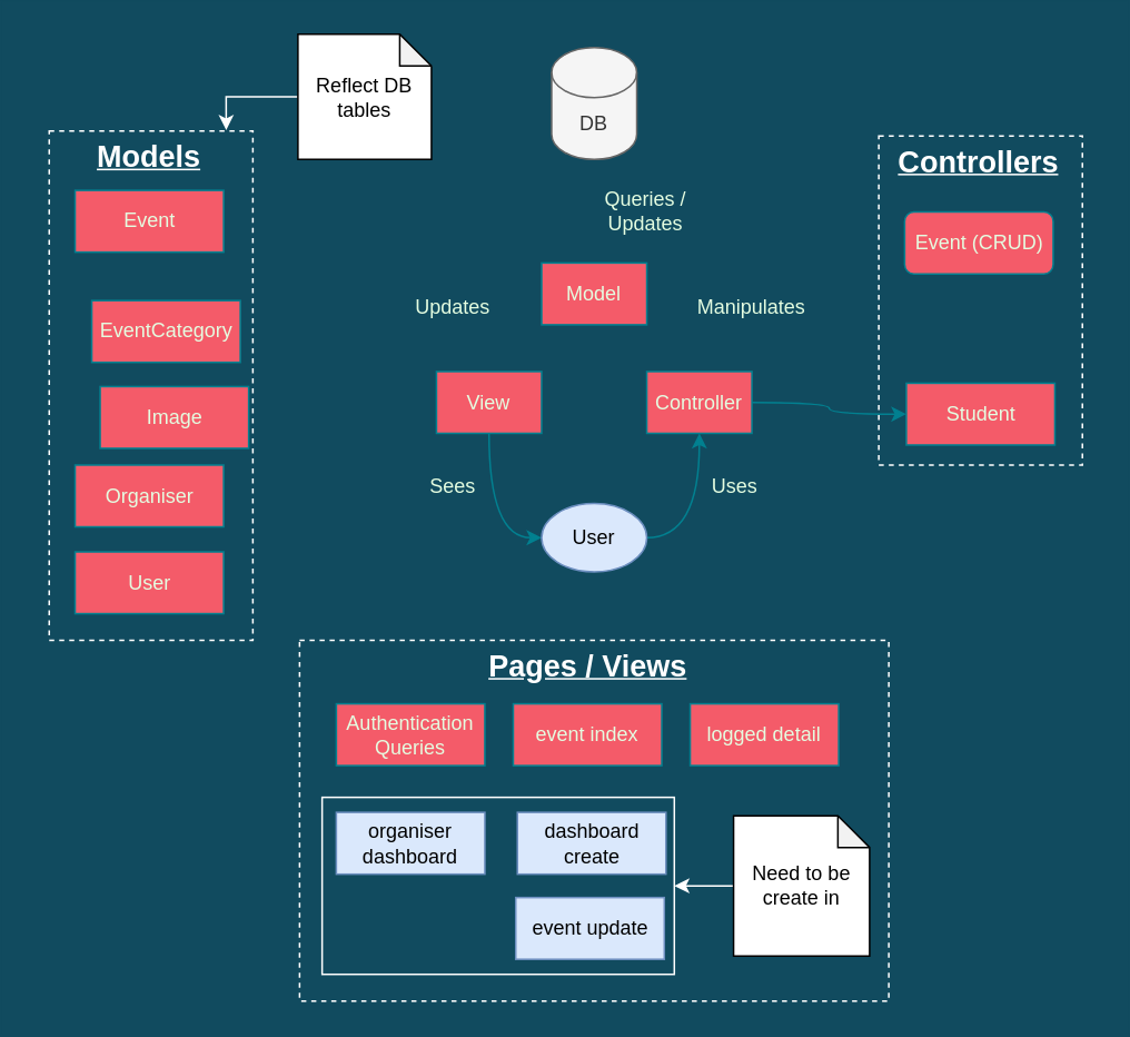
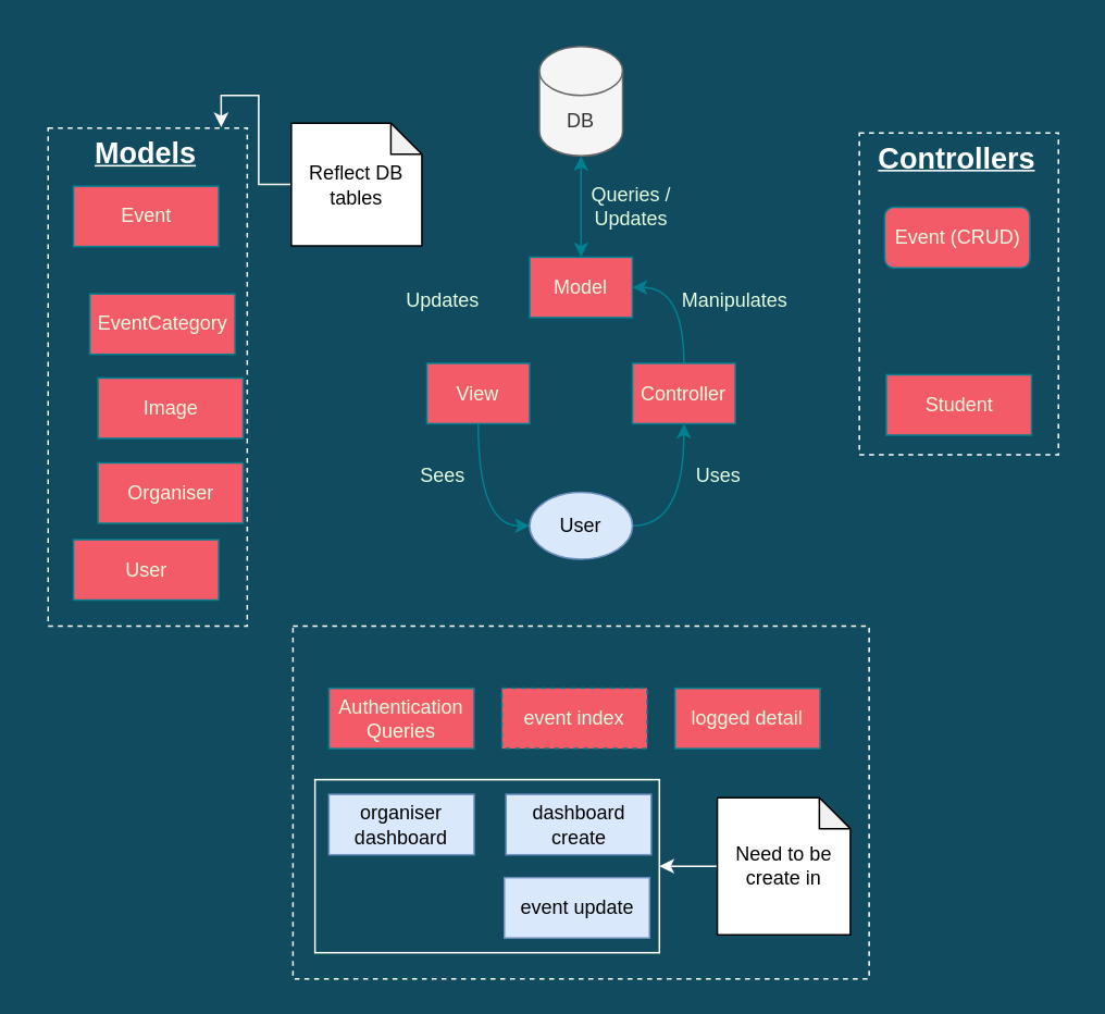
  <mxCell id="0" />
  <mxCell id="1" parent="0" />
  <mxCell id="2" value="" style="rounded=0;whiteSpace=wrap;html=1;fillColor=none;strokeColor=#FFFFFF;dashed=1;" parent="1" vertex="1"><mxGeometry x="179" y="383" width="353" height="216" as="geometry" /></mxCell>
  <mxCell id="3" value="" style="rounded=0;whiteSpace=wrap;html=1;fillColor=none;strokeColor=#FFFFFF;dashed=1;" parent="1" vertex="1"><mxGeometry x="526" y="81" width="122" height="197" as="geometry" /></mxCell>
+ <mxCell id="4" style="edgeStyle=orthogonalEdgeStyle;curved=1;rounded=0;orthogonalLoop=1;jettySize=auto;html=1;entryX=0.5;entryY=1;entryDx=0;entryDy=0;entryPerimeter=0;startArrow=classic;startFill=1;strokeColor=#028090;fontColor=#E4FDE1;labelBackgroundColor=#114B5F;" parent="1" source="5" target="12" edge="1"><mxGeometry relative="1" as="geometry" /></mxCell>
  <mxCell id="5" value="Model" style="rounded=0;whiteSpace=wrap;html=1;fillColor=#F45B69;strokeColor=#028090;fontColor=#E4FDE1;" parent="1" vertex="1"><mxGeometry x="324" y="157" width="63" height="37" as="geometry" /></mxCell>
  <mxCell id="6" style="edgeStyle=orthogonalEdgeStyle;curved=1;rounded=0;orthogonalLoop=1;jettySize=auto;html=1;entryX=0;entryY=0.5;entryDx=0;entryDy=0;strokeColor=#028090;fontColor=#E4FDE1;labelBackgroundColor=#114B5F;" parent="1" source="7" target="11" edge="1"><mxGeometry relative="1" as="geometry" /></mxCell>
  <mxCell id="7" value="View" style="rounded=0;whiteSpace=wrap;html=1;fillColor=#F45B69;strokeColor=#028090;fontColor=#E4FDE1;" parent="1" vertex="1"><mxGeometry x="261" y="222" width="63" height="37" as="geometry" /></mxCell>
- <mxCell id="8" style="edgeStyle=orthogonalEdgeStyle;rounded=0;orthogonalLoop=1;jettySize=auto;html=1;elbow=vertical;curved=1;strokeColor=#028090;fontColor=#E4FDE1;labelBackgroundColor=#114B5F;" parent="1" source="9" target="30" edge="1"><mxGeometry relative="1" as="geometry" /></mxCell>
+ <mxCell id="8" style="edgeStyle=orthogonalEdgeStyle;rounded=0;orthogonalLoop=1;jettySize=auto;html=1;entryX=1;entryY=0.5;entryDx=0;entryDy=0;elbow=vertical;curved=1;strokeColor=#028090;fontColor=#E4FDE1;labelBackgroundColor=#114B5F;" parent="1" source="9" target="5" edge="1"><mxGeometry relative="1" as="geometry" /></mxCell>
  <mxCell id="9" value="Controller" style="rounded=0;whiteSpace=wrap;html=1;fillColor=#F45B69;strokeColor=#028090;fontColor=#E4FDE1;" parent="1" vertex="1"><mxGeometry x="387" y="222" width="63" height="37" as="geometry" /></mxCell>
  <mxCell id="10" style="edgeStyle=orthogonalEdgeStyle;curved=1;rounded=0;orthogonalLoop=1;jettySize=auto;html=1;entryX=0.5;entryY=1;entryDx=0;entryDy=0;exitX=1;exitY=0.5;exitDx=0;exitDy=0;strokeColor=#028090;fontColor=#E4FDE1;labelBackgroundColor=#114B5F;" parent="1" source="11" target="9" edge="1"><mxGeometry relative="1" as="geometry" /></mxCell>
  <mxCell id="11" value="User" style="ellipse;whiteSpace=wrap;html=1;fillColor=#dae8fc;strokeColor=#6c8ebf;" parent="1" vertex="1"><mxGeometry x="324" y="301" width="63" height="41" as="geometry" /></mxCell>
  <mxCell id="12" value="DB" style="shape=cylinder3;whiteSpace=wrap;html=1;boundedLbl=1;backgroundOutline=1;size=15;fillColor=#f5f5f5;strokeColor=#666666;fontColor=#333333;" parent="1" vertex="1"><mxGeometry x="330" y="28" width="51" height="67" as="geometry" /></mxCell>
  <mxCell id="13" value="Manipulates" style="text;html=1;strokeColor=none;fillColor=none;align=center;verticalAlign=middle;whiteSpace=wrap;rounded=0;sketch=0;fontColor=#E4FDE1;" parent="1" vertex="1"><mxGeometry x="430" y="174" width="40" height="20" as="geometry" /></mxCell>
  <mxCell id="14" value="Updates" style="text;html=1;strokeColor=none;fillColor=none;align=center;verticalAlign=middle;whiteSpace=wrap;rounded=0;sketch=0;fontColor=#E4FDE1;" parent="1" vertex="1"><mxGeometry x="251" y="174" width="40" height="20" as="geometry" /></mxCell>
  <mxCell id="15" value="Sees" style="text;html=1;strokeColor=none;fillColor=none;align=center;verticalAlign=middle;whiteSpace=wrap;rounded=0;sketch=0;fontColor=#E4FDE1;" parent="1" vertex="1"><mxGeometry x="251" y="281" width="40" height="20" as="geometry" /></mxCell>
  <mxCell id="16" value="Uses" style="text;html=1;strokeColor=none;fillColor=none;align=center;verticalAlign=middle;whiteSpace=wrap;rounded=0;sketch=0;fontColor=#E4FDE1;" parent="1" vertex="1"><mxGeometry x="420" y="281" width="40" height="20" as="geometry" /></mxCell>
  <mxCell id="17" value="Queries / Updates" style="text;html=1;strokeColor=none;fillColor=none;align=center;verticalAlign=middle;whiteSpace=wrap;rounded=0;sketch=0;fontColor=#E4FDE1;" parent="1" vertex="1"><mxGeometry x="339" y="116" width="95" height="20" as="geometry" /></mxCell>
- <mxCell id="18" value="&lt;font color=&quot;#ffffff&quot; size=&quot;1&quot;&gt;&lt;b style=&quot;font-size: 18px&quot;&gt;&lt;u&gt;Pages / Views&lt;/u&gt;&lt;/b&gt;&lt;/font&gt;" style="text;html=1;align=center;verticalAlign=middle;whiteSpace=wrap;rounded=0;" parent="1" vertex="1"><mxGeometry x="283" y="389" width="138" height="20" as="geometry" /></mxCell>
  <mxCell id="19" value="Authentication Queries" style="rounded=0;whiteSpace=wrap;html=1;fillColor=#F45B69;strokeColor=#028090;fontColor=#E4FDE1;" parent="1" vertex="1"><mxGeometry x="201" y="421" width="89" height="37" as="geometry" /></mxCell>
- <mxCell id="20" value="event index" style="rounded=0;whiteSpace=wrap;html=1;fillColor=#F45B69;strokeColor=#028090;fontColor=#E4FDE1;" parent="1" vertex="1"><mxGeometry x="307" y="421" width="89" height="37" as="geometry" /></mxCell>
+ <mxCell id="20" value="event index" style="rounded=0;whiteSpace=wrap;html=1;fillColor=#F45B69;strokeColor=#028090;fontColor=#E4FDE1;dashed=1;" parent="1" vertex="1"><mxGeometry x="307" y="421" width="89" height="37" as="geometry" /></mxCell>
  <mxCell id="21" value="logged detail" style="rounded=0;whiteSpace=wrap;html=1;fillColor=#F45B69;strokeColor=#028090;fontColor=#E4FDE1;" parent="1" vertex="1"><mxGeometry x="413" y="421" width="89" height="37" as="geometry" /></mxCell>
  <mxCell id="22" value="dashboard create" style="rounded=0;whiteSpace=wrap;html=1;fillColor=#dae8fc;strokeColor=#6c8ebf;" parent="1" vertex="1"><mxGeometry x="309.5" y="486" width="89" height="37" as="geometry" /></mxCell>
  <mxCell id="23" value="event update" style="rounded=0;whiteSpace=wrap;html=1;fillColor=#dae8fc;strokeColor=#6c8ebf;" parent="1" vertex="1"><mxGeometry x="308.5" y="537" width="89" height="37" as="geometry" /></mxCell>
  <mxCell id="24" style="edgeStyle=orthogonalEdgeStyle;rounded=0;orthogonalLoop=1;jettySize=auto;html=1;strokeColor=#FFFFFF;entryX=1;entryY=0.5;entryDx=0;entryDy=0;" parent="1" source="25" target="27" edge="1"><mxGeometry relative="1" as="geometry"><mxPoint x="424.5" y="527" as="targetPoint" /></mxGeometry></mxCell>
  <mxCell id="25" value="Need to be create in" style="shape=note;whiteSpace=wrap;html=1;backgroundOutline=1;darkOpacity=0.05;size=19;" parent="1" vertex="1"><mxGeometry x="439" y="488" width="81.5" height="84" as="geometry" /></mxCell>
  <mxCell id="26" value="organiser dashboard" style="rounded=0;whiteSpace=wrap;html=1;fillColor=#dae8fc;strokeColor=#6c8ebf;" parent="1" vertex="1"><mxGeometry x="201" y="486" width="89" height="37" as="geometry" /></mxCell>
  <mxCell id="27" value="" style="rounded=0;whiteSpace=wrap;html=1;fillColor=none;strokeColor=#FFFFFF;" parent="1" vertex="1"><mxGeometry x="192.5" y="477" width="211" height="106" as="geometry" /></mxCell>
  <mxCell id="28" value="&lt;font color=&quot;#ffffff&quot; size=&quot;1&quot;&gt;&lt;b style=&quot;font-size: 18px&quot;&gt;&lt;u&gt;Controllers&lt;/u&gt;&lt;/b&gt;&lt;/font&gt;" style="text;html=1;align=center;verticalAlign=middle;whiteSpace=wrap;rounded=0;" parent="1" vertex="1"><mxGeometry x="517" y="87" width="138" height="20" as="geometry" /></mxCell>
  <mxCell id="29" value="Event (CRUD)" style="whiteSpace=wrap;html=1;fillColor=#F45B69;strokeColor=#028090;fontColor=#E4FDE1;rounded=1;" parent="1" vertex="1"><mxGeometry x="541.5" y="126.5" width="89" height="37" as="geometry" /></mxCell>
  <mxCell id="30" value="Student" style="rounded=0;whiteSpace=wrap;html=1;fillColor=#F45B69;strokeColor=#028090;fontColor=#E4FDE1;" parent="1" vertex="1"><mxGeometry x="542.5" y="229" width="89" height="37" as="geometry" /></mxCell>
  <mxCell id="31" value="" style="rounded=0;whiteSpace=wrap;html=1;fillColor=none;strokeColor=#FFFFFF;dashed=1;" parent="1" vertex="1"><mxGeometry x="29" y="78" width="122" height="305" as="geometry" /></mxCell>
  <mxCell id="32" value="&lt;font color=&quot;#ffffff&quot; size=&quot;1&quot;&gt;&lt;b style=&quot;font-size: 18px&quot;&gt;&lt;u&gt;Models&lt;/u&gt;&lt;/b&gt;&lt;/font&gt;" style="text;html=1;align=center;verticalAlign=middle;whiteSpace=wrap;rounded=0;" parent="1" vertex="1"><mxGeometry x="20" y="84" width="138" height="20" as="geometry" /></mxCell>
  <mxCell id="33" value="Event" style="rounded=0;whiteSpace=wrap;html=1;fillColor=#F45B69;strokeColor=#028090;fontColor=#E4FDE1;" parent="1" vertex="1"><mxGeometry x="44.5" y="113.5" width="89" height="37" as="geometry" /></mxCell>
  <mxCell id="34" value="EventCategory" style="rounded=0;whiteSpace=wrap;html=1;fillColor=#F45B69;strokeColor=#028090;fontColor=#E4FDE1;" parent="1" vertex="1"><mxGeometry x="54.5" y="179.5" width="89" height="37" as="geometry" /></mxCell>
  <mxCell id="35" value="Image" style="rounded=0;whiteSpace=wrap;html=1;fillColor=#F45B69;strokeColor=#028090;fontColor=#E4FDE1;" parent="1" vertex="1"><mxGeometry x="59.5" y="231" width="89" height="37" as="geometry" /></mxCell>
- <mxCell id="36" value="Organiser" style="rounded=0;whiteSpace=wrap;html=1;fillColor=#F45B69;strokeColor=#028090;fontColor=#E4FDE1;" parent="1" vertex="1"><mxGeometry x="44.5" y="278" width="89" height="37" as="geometry" /></mxCell>
+ <mxCell id="36" value="Organiser" style="rounded=0;whiteSpace=wrap;html=1;fillColor=#F45B69;strokeColor=#028090;fontColor=#E4FDE1;" parent="1" vertex="1"><mxGeometry x="59.5" y="283" width="89" height="37" as="geometry" /></mxCell>
  <mxCell id="37" style="edgeStyle=orthogonalEdgeStyle;rounded=0;orthogonalLoop=1;jettySize=auto;html=1;entryX=0.869;entryY=-0.002;entryDx=0;entryDy=0;entryPerimeter=0;strokeColor=#FFFFFF;" parent="1" source="38" target="31" edge="1"><mxGeometry relative="1" as="geometry" /></mxCell>
- <mxCell id="38" value="Reflect DB tables" style="shape=note;whiteSpace=wrap;html=1;backgroundOutline=1;darkOpacity=0.05;size=19;" parent="1" vertex="1"><mxGeometry x="178" y="20" width="80" height="75" as="geometry" /></mxCell>
+ <mxCell id="38" value="Reflect DB tables" style="shape=note;whiteSpace=wrap;html=1;backgroundOutline=1;darkOpacity=0.05;size=19;" parent="1" vertex="1"><mxGeometry x="178" y="75" width="80" height="75" as="geometry" /></mxCell>
  <mxCell id="39" value="User" style="rounded=0;whiteSpace=wrap;html=1;fillColor=#F45B69;strokeColor=#028090;fontColor=#E4FDE1;" parent="1" vertex="1"><mxGeometry x="44.5" y="330" width="89" height="37" as="geometry" /></mxCell>
